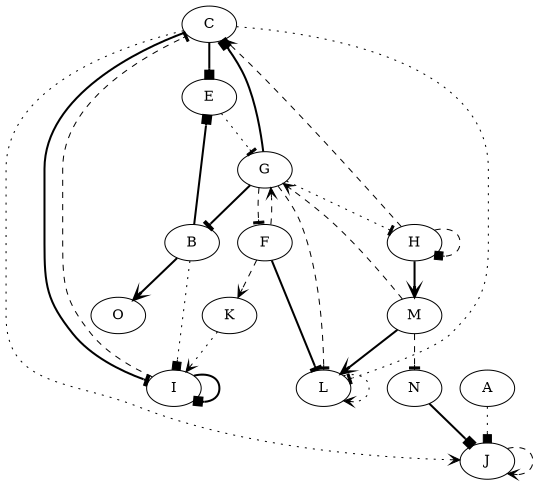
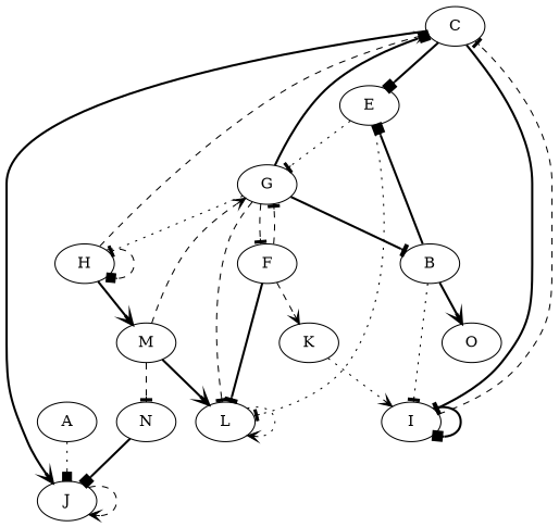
  digraph {
    edge [arrowhead=vee style=bold weight=4]
    A
    J
    B
    E
    I
    O
    G
    L
    C
    F
    H
    K
    M
    N
    A -> J [arrowhead=box style=dotted weight=7]
    J -> J [style=dashed]
    B -> E [arrowhead=box weight=8]
-   B -> I [arrowhead=box style=dotted weight=7]
+   B -> I [arrowhead=tee style=dotted weight=7]
    B -> O
    E -> G [arrowhead=tee style=dotted weight=8]
-   C -> L [arrowhead=tee style=dotted weight=8]
+   E -> L [arrowhead=tee style=dotted weight=8]
    I -> I [arrowhead=box weight=5]
    I -> C [arrowhead=tee style=dashed weight=6]
    G -> B [arrowhead=tee]
    G -> L [arrowhead=tee style=dashed weight=9]
    G -> C [arrowhead=box]
    G -> F [arrowhead=tee style=dashed weight=8]
    G -> H [arrowhead=tee style=dotted weight=10]
    L -> L [style=dotted weight=3]
-   C -> J [style=dotted weight=1]
+   C -> J [weight=1]
    C -> E [arrowhead=box]
    C -> I [arrowhead=tee weight=7]
-   F -> G [style=dashed weight=1]
+   F -> G [arrowhead=tee style=dashed weight=1]
    F -> L [arrowhead=tee weight=6]
    F -> K [style=dashed weight=9]
    H -> C [style=dashed]
    H -> H [arrowhead=box style=dashed weight=2]
    H -> M [weight=7]
    K -> I [style=dotted weight=8]
    M -> G [style=dashed weight=3]
    M -> L [weight=7]
    M -> N [arrowhead=tee style=dashed weight=8]
    N -> J [arrowhead=box weight=1]
  }
